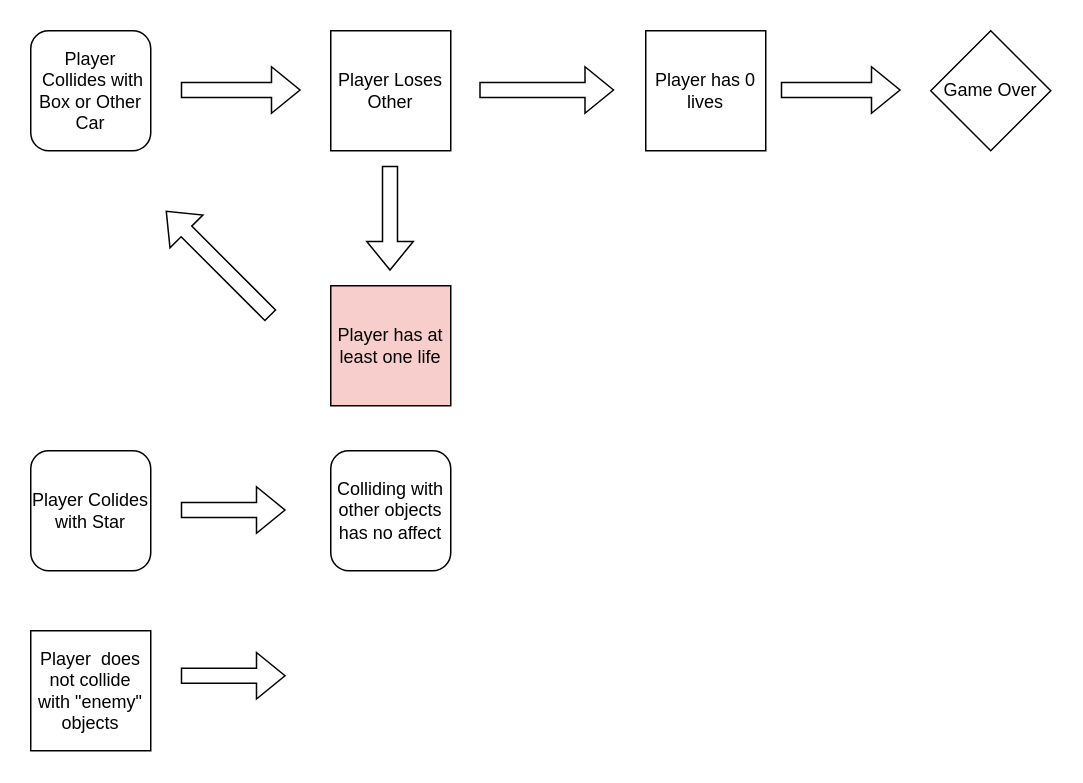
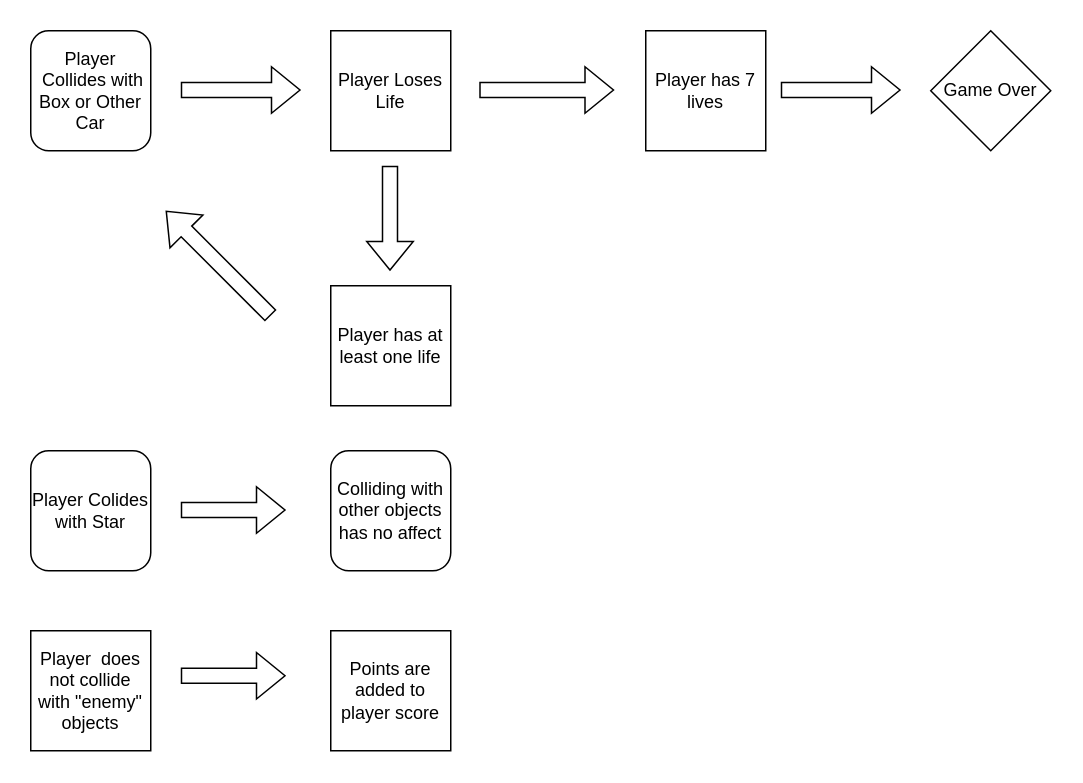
  <mxCell id="0" />
  <mxCell id="1" parent="0" />
  <mxCell id="2" value="Player &amp;nbsp;Collides with Box or Other Car" style="whiteSpace=wrap;html=1;aspect=fixed;rounded=1;" vertex="1" parent="1"><mxGeometry x="20" y="20" width="80" height="80" as="geometry" /></mxCell>
  <mxCell id="3" value="" style="shape=flexArrow;endArrow=classic;html=1;rounded=0;" edge="1" parent="1"><mxGeometry width="50" height="50" relative="1" as="geometry"><mxPoint x="120" y="59.5" as="sourcePoint" /><mxPoint x="200" y="59.5" as="targetPoint" /></mxGeometry></mxCell>
- <mxCell id="4" value="Player Loses Other" style="whiteSpace=wrap;html=1;aspect=fixed;" vertex="1" parent="1"><mxGeometry x="220" y="20" width="80" height="80" as="geometry" /></mxCell>
+ <mxCell id="4" value="Player Loses Life" style="whiteSpace=wrap;html=1;aspect=fixed;" vertex="1" parent="1"><mxGeometry x="220" y="20" width="80" height="80" as="geometry" /></mxCell>
  <mxCell id="5" value="" style="shape=flexArrow;endArrow=classic;html=1;rounded=0;" edge="1" parent="1"><mxGeometry width="50" height="50" relative="1" as="geometry"><mxPoint x="319" y="59.5" as="sourcePoint" /><mxPoint x="409" y="59.5" as="targetPoint" /></mxGeometry></mxCell>
- <mxCell id="6" value="Player has 0 lives" style="whiteSpace=wrap;html=1;aspect=fixed;" vertex="1" parent="1"><mxGeometry x="430" y="20" width="80" height="80" as="geometry" /></mxCell>
+ <mxCell id="6" value="Player has 7 lives" style="whiteSpace=wrap;html=1;aspect=fixed;" vertex="1" parent="1"><mxGeometry x="430" y="20" width="80" height="80" as="geometry" /></mxCell>
  <mxCell id="7" value="" style="shape=flexArrow;endArrow=classic;html=1;rounded=0;" edge="1" parent="1"><mxGeometry width="50" height="50" relative="1" as="geometry"><mxPoint x="520" y="59.5" as="sourcePoint" /><mxPoint x="600" y="59.5" as="targetPoint" /></mxGeometry></mxCell>
  <mxCell id="8" value="Game Over" style="rhombus;whiteSpace=wrap;html=1;aspect=fixed;" vertex="1" parent="1"><mxGeometry x="620" y="20" width="80" height="80" as="geometry" /></mxCell>
- <mxCell id="9" value="Player has at least one life" style="whiteSpace=wrap;html=1;aspect=fixed;fillColor=#f8cecc;" vertex="1" parent="1"><mxGeometry x="220" y="190" width="80" height="80" as="geometry" /></mxCell>
+ <mxCell id="9" value="Player has at least one life" style="whiteSpace=wrap;html=1;aspect=fixed;" vertex="1" parent="1"><mxGeometry x="220" y="190" width="80" height="80" as="geometry" /></mxCell>
  <mxCell id="10" value="" style="shape=flexArrow;endArrow=classic;html=1;rounded=0;" edge="1" parent="1"><mxGeometry width="50" height="50" relative="1" as="geometry"><mxPoint x="259.5" y="110" as="sourcePoint" /><mxPoint x="259.5" y="180" as="targetPoint" /></mxGeometry></mxCell>
  <mxCell id="11" value="" style="shape=flexArrow;endArrow=classic;html=1;rounded=0;" edge="1" parent="1"><mxGeometry width="50" height="50" relative="1" as="geometry"><mxPoint x="180" y="210" as="sourcePoint" /><mxPoint x="110" y="140" as="targetPoint" /></mxGeometry></mxCell>
  <mxCell id="12" value="Player Colides with Star" style="whiteSpace=wrap;html=1;aspect=fixed;rounded=1;" vertex="1" parent="1"><mxGeometry x="20" y="300" width="80" height="80" as="geometry" /></mxCell>
  <mxCell id="13" value="" style="shape=flexArrow;endArrow=classic;html=1;rounded=0;" edge="1" parent="1"><mxGeometry width="50" height="50" relative="1" as="geometry"><mxPoint x="120" y="339.5" as="sourcePoint" /><mxPoint x="190" y="339.5" as="targetPoint" /></mxGeometry></mxCell>
  <mxCell id="14" value="Colliding with other objects has no affect" style="whiteSpace=wrap;html=1;aspect=fixed;rounded=1;" vertex="1" parent="1"><mxGeometry x="220" y="300" width="80" height="80" as="geometry" /></mxCell>
  <mxCell id="15" value="Player &amp;nbsp;does not collide with &quot;enemy&quot; objects" style="whiteSpace=wrap;html=1;aspect=fixed;" vertex="1" parent="1"><mxGeometry x="20" y="420" width="80" height="80" as="geometry" /></mxCell>
  <mxCell id="16" value="" style="shape=flexArrow;endArrow=classic;html=1;rounded=0;" edge="1" parent="1"><mxGeometry width="50" height="50" relative="1" as="geometry"><mxPoint x="120" y="450" as="sourcePoint" /><mxPoint x="190" y="450" as="targetPoint" /></mxGeometry></mxCell>
+ <mxCell id="17" value="Points are added to player score" style="whiteSpace=wrap;html=1;aspect=fixed;" vertex="1" parent="1"><mxGeometry x="220" y="420" width="80" height="80" as="geometry" /></mxCell>
